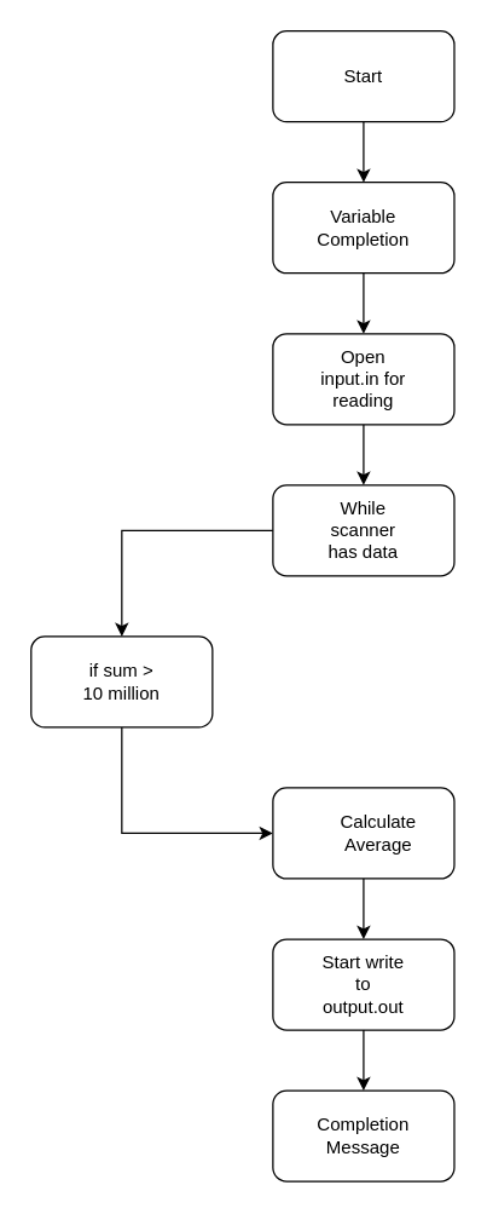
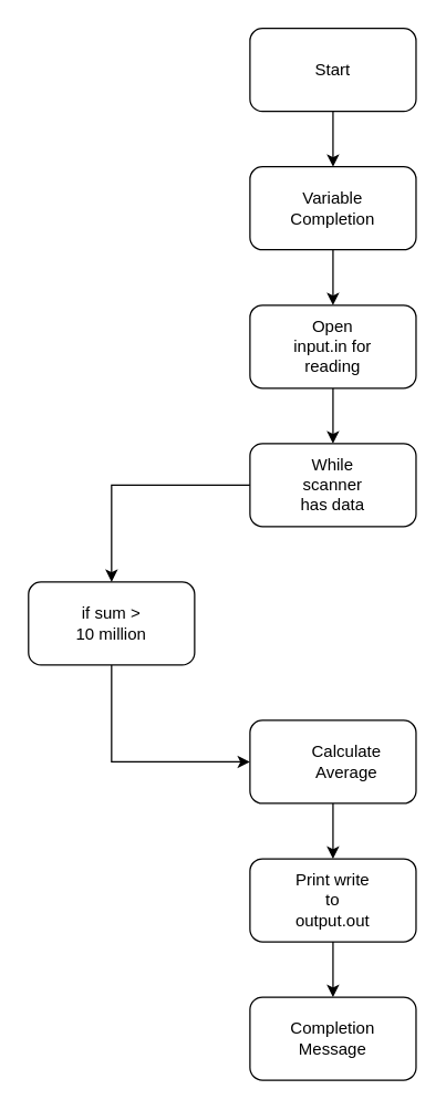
  <mxCell id="0" />
  <mxCell id="1" parent="0" />
  <mxCell id="2" style="edgeStyle=orthogonalEdgeStyle;rounded=0;orthogonalLoop=1;jettySize=auto;html=1;entryX=0.5;entryY=0;entryDx=0;entryDy=0;" edge="1" parent="1" source="3" target="6"><mxGeometry relative="1" as="geometry" /></mxCell>
  <mxCell id="3" value="" style="rounded=1;whiteSpace=wrap;html=1;" vertex="1" parent="1"><mxGeometry x="180" y="20" width="120" height="60" as="geometry" /></mxCell>
  <mxCell id="4" value="Start" style="text;html=1;strokeColor=none;fillColor=none;align=center;verticalAlign=middle;whiteSpace=wrap;rounded=0;" vertex="1" parent="1"><mxGeometry x="210" y="35" width="60" height="30" as="geometry" /></mxCell>
  <mxCell id="5" style="edgeStyle=orthogonalEdgeStyle;rounded=0;orthogonalLoop=1;jettySize=auto;html=1;entryX=0.5;entryY=0;entryDx=0;entryDy=0;" edge="1" parent="1" source="6" target="9"><mxGeometry relative="1" as="geometry" /></mxCell>
  <mxCell id="6" value="" style="rounded=1;whiteSpace=wrap;html=1;" vertex="1" parent="1"><mxGeometry x="180" y="120" width="120" height="60" as="geometry" /></mxCell>
  <mxCell id="7" value="Variable Completion" style="text;html=1;strokeColor=none;fillColor=none;align=center;verticalAlign=middle;whiteSpace=wrap;rounded=0;" vertex="1" parent="1"><mxGeometry x="210" y="135" width="60" height="30" as="geometry" /></mxCell>
  <mxCell id="8" style="edgeStyle=orthogonalEdgeStyle;rounded=0;orthogonalLoop=1;jettySize=auto;html=1;entryX=0.5;entryY=0;entryDx=0;entryDy=0;" edge="1" parent="1" source="9" target="12"><mxGeometry relative="1" as="geometry" /></mxCell>
  <mxCell id="9" value="" style="rounded=1;whiteSpace=wrap;html=1;" vertex="1" parent="1"><mxGeometry x="180" y="220" width="120" height="60" as="geometry" /></mxCell>
  <mxCell id="10" value="Open input.in for reading" style="text;html=1;strokeColor=none;fillColor=none;align=center;verticalAlign=middle;whiteSpace=wrap;rounded=0;" vertex="1" parent="1"><mxGeometry x="210" y="235" width="60" height="30" as="geometry" /></mxCell>
  <mxCell id="11" style="edgeStyle=orthogonalEdgeStyle;rounded=0;orthogonalLoop=1;jettySize=auto;html=1;entryX=0.5;entryY=0;entryDx=0;entryDy=0;" edge="1" parent="1" source="12" target="15"><mxGeometry relative="1" as="geometry" /></mxCell>
  <mxCell id="12" value="" style="rounded=1;whiteSpace=wrap;html=1;" vertex="1" parent="1"><mxGeometry x="180" y="320" width="120" height="60" as="geometry" /></mxCell>
  <mxCell id="13" value="While scanner has data" style="text;html=1;strokeColor=none;fillColor=none;align=center;verticalAlign=middle;whiteSpace=wrap;rounded=0;" vertex="1" parent="1"><mxGeometry x="210" y="335" width="60" height="30" as="geometry" /></mxCell>
  <mxCell id="14" style="edgeStyle=orthogonalEdgeStyle;rounded=0;orthogonalLoop=1;jettySize=auto;html=1;entryX=0;entryY=0.5;entryDx=0;entryDy=0;" edge="1" parent="1" source="15" target="18"><mxGeometry relative="1" as="geometry"><Array as="points"><mxPoint x="80" y="550" /></Array></mxGeometry></mxCell>
  <mxCell id="15" value="" style="rounded=1;whiteSpace=wrap;html=1;" vertex="1" parent="1"><mxGeometry x="20" y="420" width="120" height="60" as="geometry" /></mxCell>
  <mxCell id="16" value="if sum &amp;gt; 10 million" style="text;html=1;strokeColor=none;fillColor=none;align=center;verticalAlign=middle;whiteSpace=wrap;rounded=0;" vertex="1" parent="1"><mxGeometry x="50" y="435" width="60" height="30" as="geometry" /></mxCell>
  <mxCell id="17" style="edgeStyle=orthogonalEdgeStyle;rounded=0;orthogonalLoop=1;jettySize=auto;html=1;entryX=0.5;entryY=0;entryDx=0;entryDy=0;" edge="1" parent="1" source="18" target="21"><mxGeometry relative="1" as="geometry" /></mxCell>
  <mxCell id="18" value="" style="rounded=1;whiteSpace=wrap;html=1;" vertex="1" parent="1"><mxGeometry x="180" y="520" width="120" height="60" as="geometry" /></mxCell>
  <mxCell id="19" value="Calculate Average" style="text;html=1;strokeColor=none;fillColor=none;align=center;verticalAlign=middle;whiteSpace=wrap;rounded=0;" vertex="1" parent="1"><mxGeometry x="220" y="535" width="60" height="30" as="geometry" /></mxCell>
  <mxCell id="20" style="edgeStyle=orthogonalEdgeStyle;rounded=0;orthogonalLoop=1;jettySize=auto;html=1;entryX=0.5;entryY=0;entryDx=0;entryDy=0;" edge="1" parent="1" source="21" target="23"><mxGeometry relative="1" as="geometry" /></mxCell>
  <mxCell id="21" value="" style="rounded=1;whiteSpace=wrap;html=1;" vertex="1" parent="1"><mxGeometry x="180" y="620" width="120" height="60" as="geometry" /></mxCell>
- <mxCell id="22" value="Start write to output.out" style="text;html=1;strokeColor=none;fillColor=none;align=center;verticalAlign=middle;whiteSpace=wrap;rounded=0;" vertex="1" parent="1"><mxGeometry x="210" y="635" width="60" height="30" as="geometry" /></mxCell>
+ <mxCell id="22" value="Print write to output.out" style="text;html=1;strokeColor=none;fillColor=none;align=center;verticalAlign=middle;whiteSpace=wrap;rounded=0;" vertex="1" parent="1"><mxGeometry x="210" y="635" width="60" height="30" as="geometry" /></mxCell>
  <mxCell id="23" value="" style="rounded=1;whiteSpace=wrap;html=1;" vertex="1" parent="1"><mxGeometry x="180" y="720" width="120" height="60" as="geometry" /></mxCell>
  <mxCell id="24" value="Completion Message" style="text;html=1;strokeColor=none;fillColor=none;align=center;verticalAlign=middle;whiteSpace=wrap;rounded=0;" vertex="1" parent="1"><mxGeometry x="210" y="735" width="60" height="30" as="geometry" /></mxCell>
